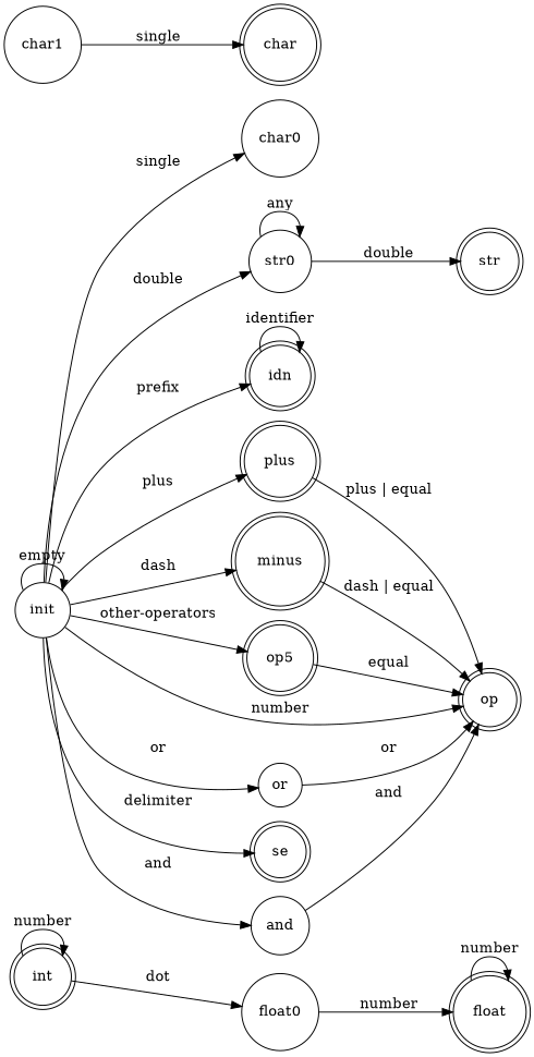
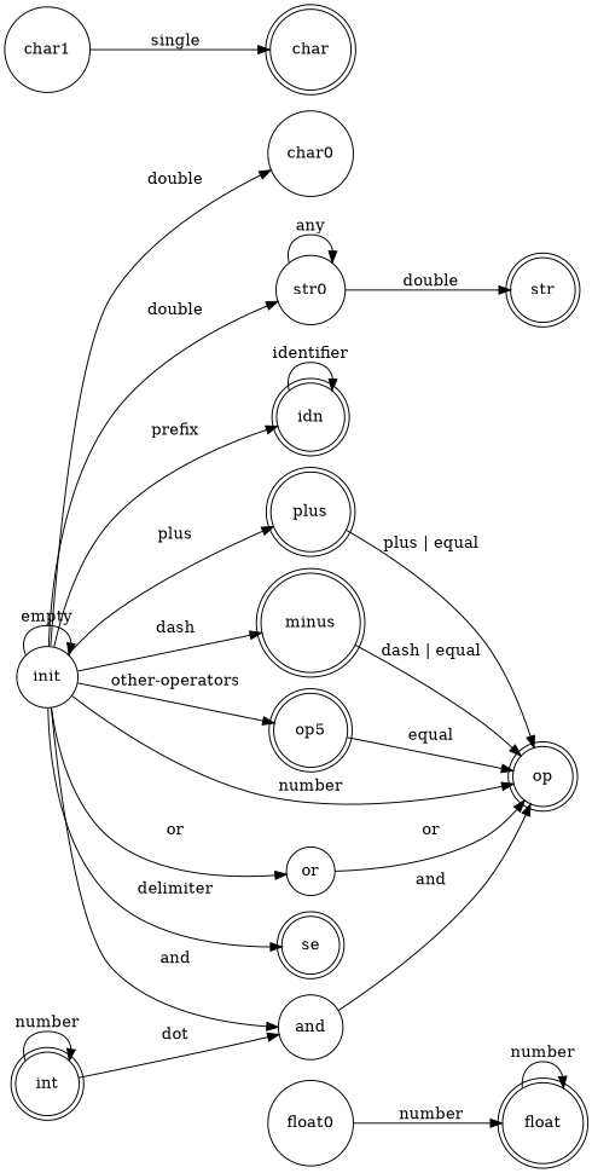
  digraph {
    rankdir=LR
    node [shape=doublecircle]
    idn
    int
    float0 [shape=circle]
    float
    plus
    op
    minus
    n8 [label=op5]
    init [shape=circle]
    se
    char0 [shape=circle]
    str0 [shape=circle]
    or [shape=circle]
    and [shape=circle]
    str
    char1 [shape=circle]
    char
    idn -> idn [label=identifier]
    int -> int [label=number]
-   int -> float0 [label=dot]
+   int -> and [label=dot]
    float0 -> float [label=number]
    float -> float [label=number]
    plus -> op [label="plus | equal"]
    minus -> op [label="dash | equal"]
    n8 -> op [label=equal]
    init -> idn [label=prefix]
    init -> plus [label=plus]
    init -> op [label=number]
    init -> minus [label=dash]
    init -> n8 [label="other-operators"]
    init -> init [label=empty]
    init -> se [label=delimiter]
-   init -> char0 [label=single]
+   init -> char0 [label=double]
    init -> str0 [label=double]
    init -> or [label=or]
    init -> and [label=and]
    str0 -> str0 [label=any]
    str0 -> str [label=double]
    or -> op [label=or]
    and -> op [label=and]
    char1 -> char [label=single]
  }
